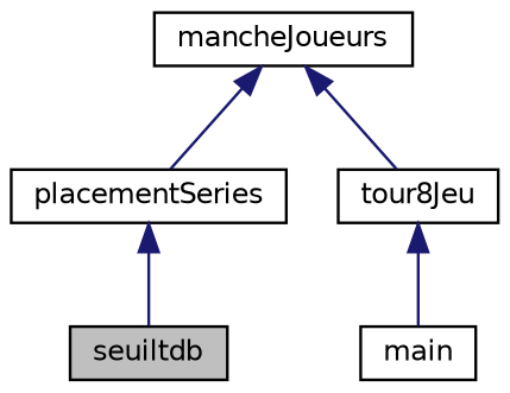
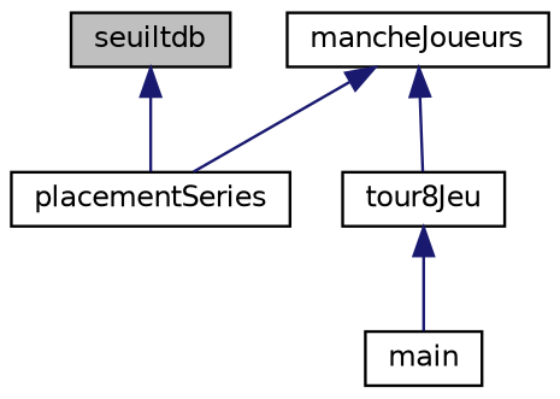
  digraph {
    rankdir=TB
    node [color=black fillcolor=white fontname=Helvetica fontsize=10 shape=record style=filled]
    edge [color=midnightblue dir=back fontname=Helvetica fontsize=10 labelfontname=Helvetica labelfontsize=10 style=solid]
    n1 [fillcolor=grey75 fontcolor=black height=0.2 label=seuiltdb width=0.4]
    n2 [height=0.2 label=placementSeries width=0.4]
    n3 [height=0.2 label=mancheJoueurs width=0.4]
    n4 [height=0.2 label=tour8Jeu width=0.4]
    n5 [height=0.2 label=main width=0.4]
-   n2 -> n1
+   n1 -> n2
    n3 -> n2
    n3 -> n4
    n4 -> n5
  }
